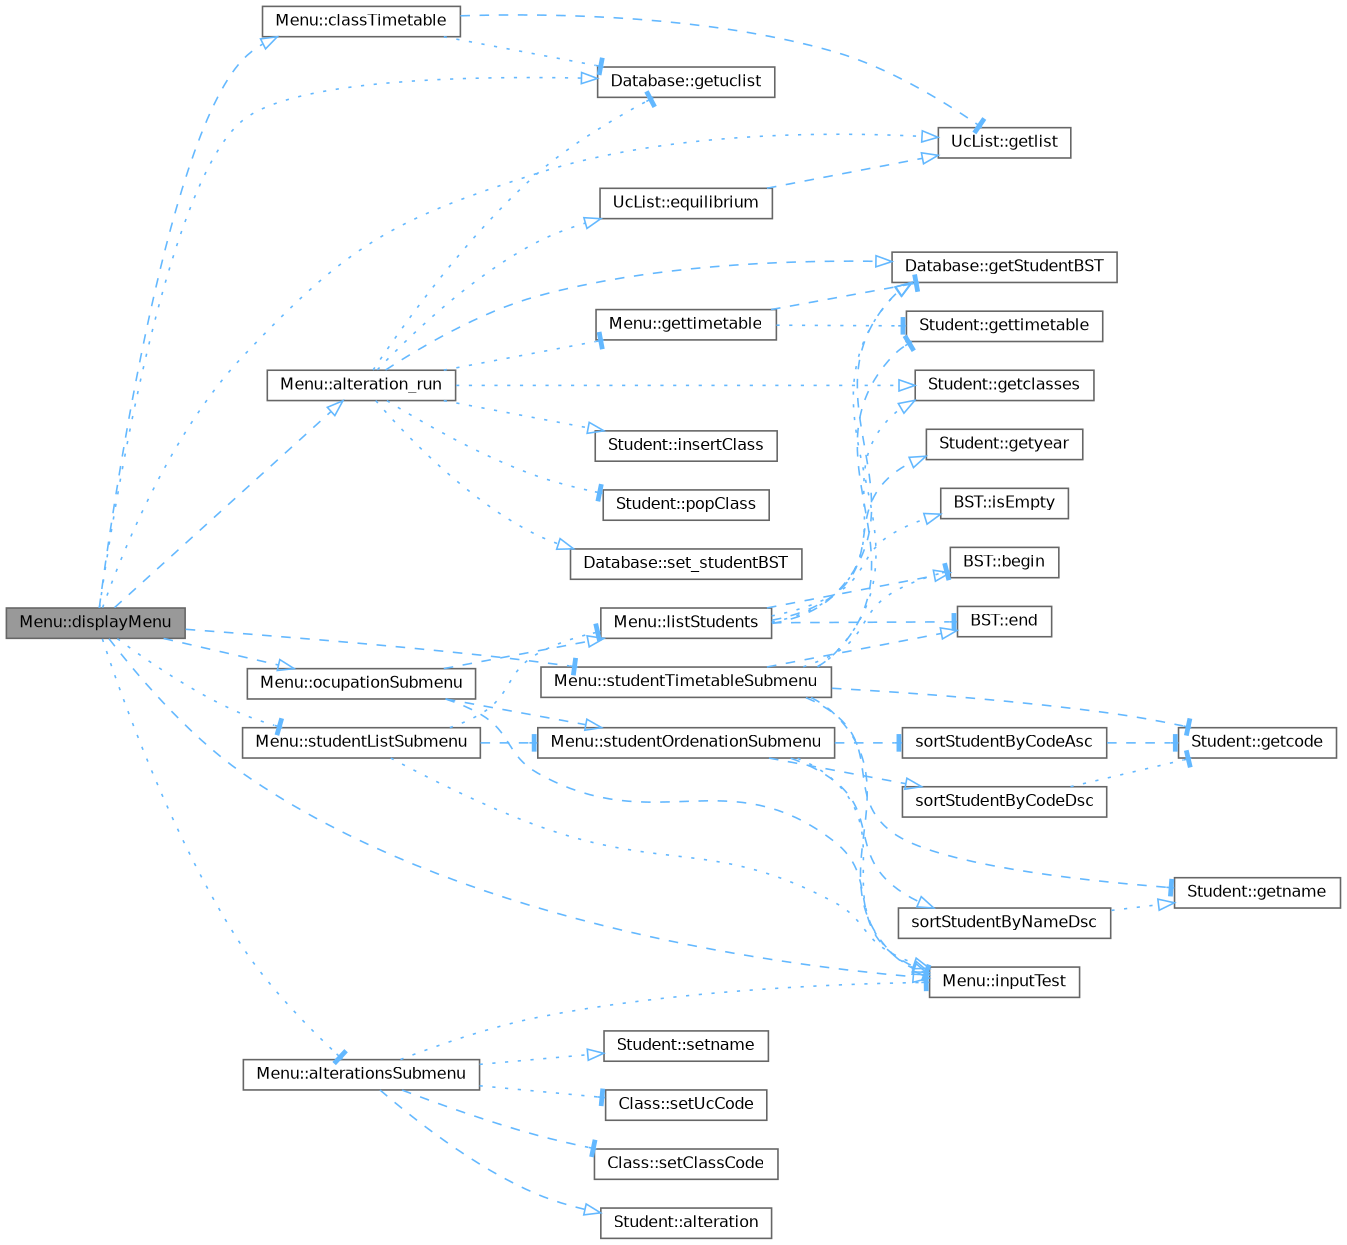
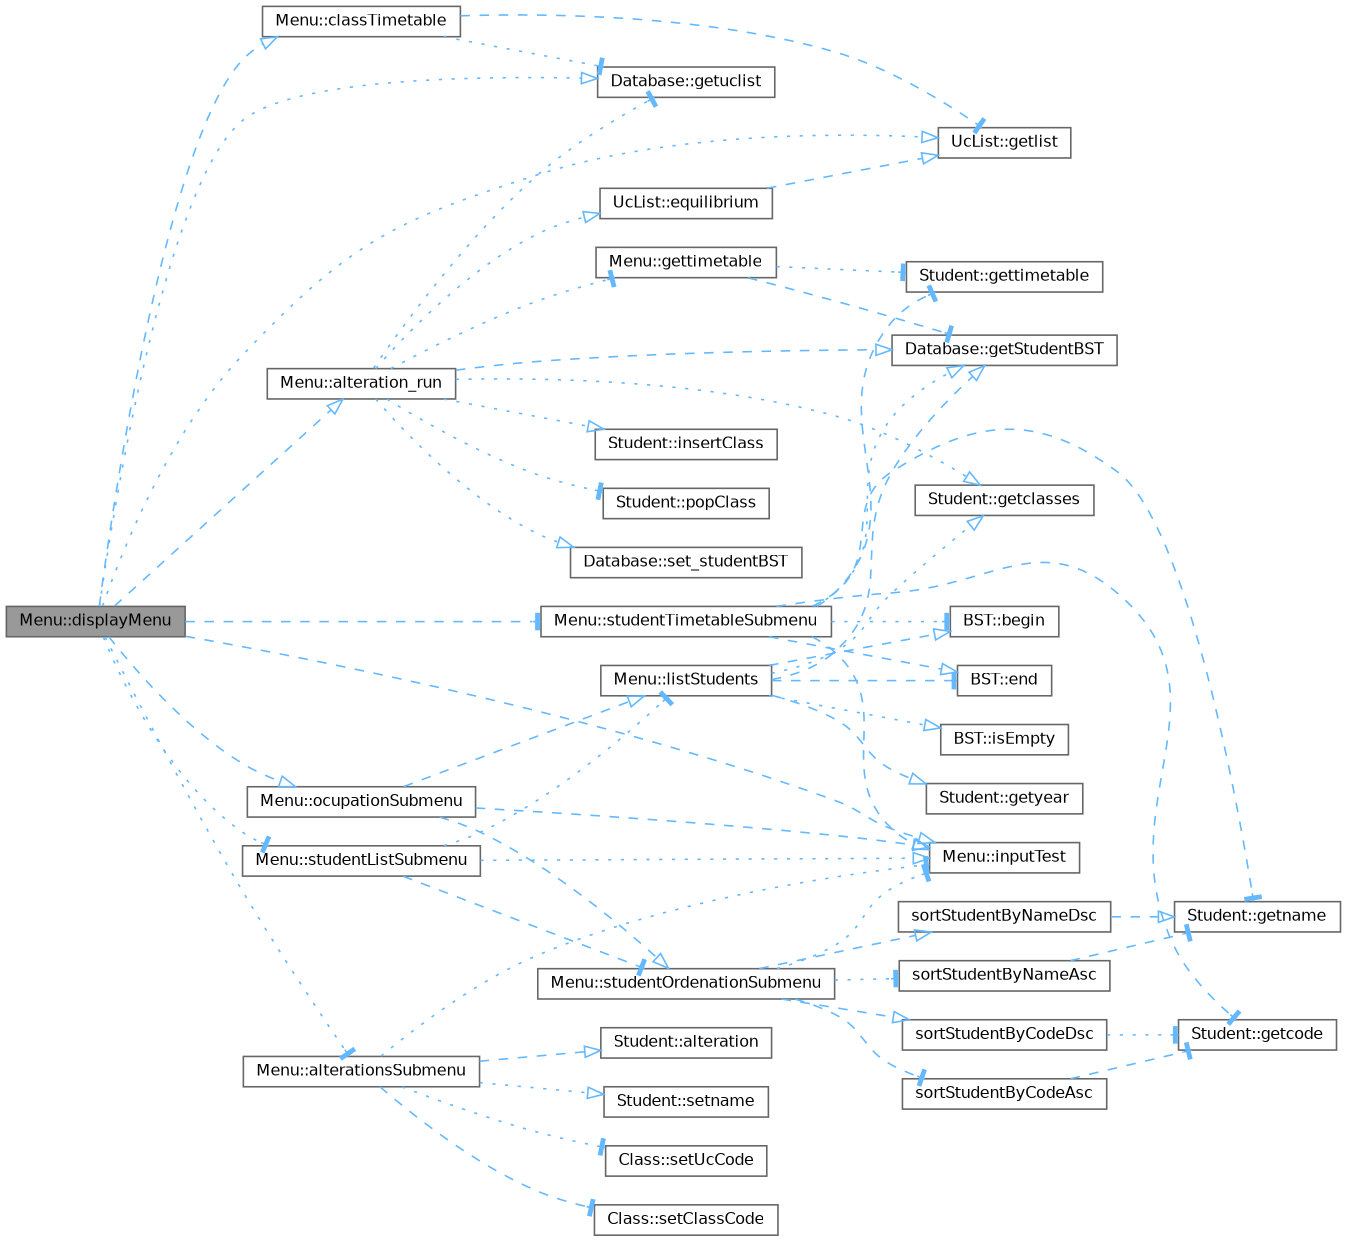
  digraph {
    rankdir=LR
    node [color=grey40 fillcolor=white fontname=Helvetica fontsize=10 shape=box style=filled]
    edge [arrowhead=onormal color=steelblue1 fontname=Helvetica fontsize=10 labelfontname=Helvetica labelfontsize=10 style=dashed]
    n1 [color=gray40 fillcolor=grey60 fontcolor=black height=0.2 label="Menu::displayMenu" width=0.4]
    n2 [height=0.2 label="Menu::alteration_run" width=0.4]
    n3 [height=0.2 label="UcList::getlist" width=0.4]
    n4 [height=0.2 label="Database::getuclist" width=0.4]
    n5 [height=0.2 label="Menu::alterationsSubmenu" width=0.4]
    n6 [height=0.2 label="Menu::inputTest" width=0.4]
    n7 [height=0.2 label="Menu::classTimetable" width=0.4]
    n8 [height=0.2 label="Menu::ocupationSubmenu" width=0.4]
    n9 [height=0.2 label="Menu::studentListSubmenu" width=0.4]
    n10 [height=0.2 label="Menu::studentTimetableSubmenu" width=0.4]
    n11 [height=0.2 label="UcList::equilibrium" width=0.4]
    n12 [height=0.2 label="Student::getclasses" width=0.4]
    n13 [height=0.2 label="Database::getStudentBST" width=0.4]
    n14 [height=0.2 label="Menu::gettimetable" width=0.4]
    n15 [height=0.2 label="Student::insertClass" width=0.4]
    n16 [height=0.2 label="Student::popClass" width=0.4]
    n17 [height=0.2 label="Database::set_studentBST" width=0.4]
    n18 [height=0.2 label="Class::setClassCode" width=0.4]
    n19 [height=0.2 label="Student::alteration" width=0.4]
    n20 [height=0.2 label="Student::setname" width=0.4]
    n21 [height=0.2 label="Class::setUcCode" width=0.4]
    n22 [height=0.2 label="Menu::listStudents" width=0.4]
    n23 [height=0.2 label="Menu::studentOrdenationSubmenu" width=0.4]
    n24 [height=0.2 label="Student::gettimetable" width=0.4]
    n25 [height=0.2 label="BST::begin" width=0.4]
    n26 [height=0.2 label="BST::end" width=0.4]
    n27 [height=0.2 label="Student::getcode" width=0.4]
    n28 [height=0.2 label="Student::getname" width=0.4]
    n29 [height=0.2 label="Student::getyear" width=0.4]
    n30 [height=0.2 label="BST::isEmpty" width=0.4]
    n31 [height=0.2 label=sortStudentByCodeAsc width=0.4]
    n32 [height=0.2 label=sortStudentByCodeDsc width=0.4]
+   n33 [height=0.2 label=sortStudentByNameAsc width=0.4]
    n34 [height=0.2 label=sortStudentByNameDsc width=0.4]
    n1 -> n2
    n1 -> n3 [style=dotted]
    n1 -> n4 [style=dotted]
    n1 -> n5 [arrowhead=tee style=dotted]
    n1 -> n6
    n1 -> n7
    n1 -> n8
    n1 -> n9 [arrowhead=tee style=dotted]
    n1 -> n10 [arrowhead=tee]
    n2 -> n4 [arrowhead=tee style=dotted]
    n2 -> n11 [style=dotted]
    n2 -> n12 [style=dotted]
    n2 -> n13
    n2 -> n14 [arrowhead=tee style=dotted]
    n2 -> n15 [style=dotted]
    n2 -> n16 [arrowhead=tee style=dotted]
    n2 -> n17 [style=dotted]
    n5 -> n6 [arrowhead=tee style=dotted]
    n5 -> n18 [arrowhead=tee]
    n5 -> n19
    n5 -> n20 [style=dotted]
    n5 -> n21 [arrowhead=tee style=dotted]
    n7 -> n3 [arrowhead=tee]
    n7 -> n4 [arrowhead=tee style=dotted]
    n8 -> n6
    n8 -> n22
    n8 -> n23
    n9 -> n6 [style=dotted]
    n9 -> n22 [arrowhead=tee style=dotted]
    n9 -> n23 [arrowhead=tee]
    n10 -> n6
    n10 -> n13 [style=dotted]
    n10 -> n24 [arrowhead=tee]
    n10 -> n25 [arrowhead=tee style=dotted]
    n10 -> n26
    n10 -> n27 [arrowhead=tee]
    n10 -> n28 [arrowhead=tee]
    n11 -> n3
    n14 -> n13 [arrowhead=tee]
    n14 -> n24 [arrowhead=tee style=dotted]
    n22 -> n12 [style=dotted]
    n22 -> n13
    n22 -> n25
    n22 -> n26 [arrowhead=tee]
    n22 -> n29
    n22 -> n30 [style=dotted]
    n23 -> n6 [arrowhead=tee style=dotted]
    n23 -> n31 [arrowhead=tee]
    n23 -> n32
+   n23 -> n33 [arrowhead=tee style=dotted]
    n23 -> n34
    n31 -> n27 [arrowhead=tee]
    n32 -> n27 [arrowhead=tee style=dotted]
-   n34 -> n28 [style=dotted]
+   n33 -> n28 [arrowhead=tee]
+   n34 -> n28
  }
